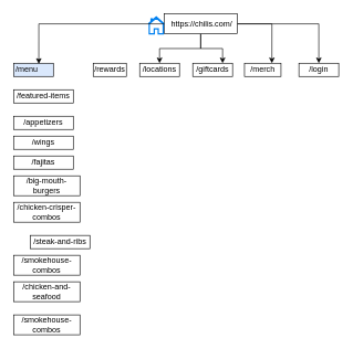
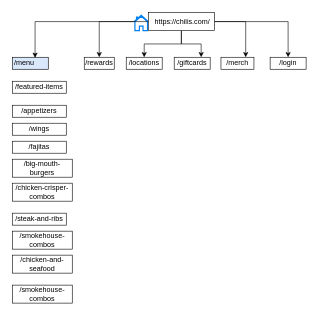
  <mxCell id="0" />
  <mxCell id="1" parent="0" />
  <mxCell id="2" style="edgeStyle=orthogonalEdgeStyle;rounded=0;orthogonalLoop=1;jettySize=auto;html=1;entryX=0.5;entryY=0;entryDx=0;entryDy=0;" edge="1" parent="1" source="7" target="8"><mxGeometry relative="1" as="geometry" /></mxCell>
+ <mxCell id="3" style="edgeStyle=orthogonalEdgeStyle;rounded=0;orthogonalLoop=1;jettySize=auto;html=1;entryX=0.5;entryY=0;entryDx=0;entryDy=0;" edge="1" parent="1" source="7" target="12"><mxGeometry relative="1" as="geometry" /></mxCell>
  <mxCell id="4" value="" style="edgeStyle=orthogonalEdgeStyle;rounded=0;orthogonalLoop=1;jettySize=auto;html=1;" edge="1" parent="1" source="7" target="11"><mxGeometry relative="1" as="geometry" /></mxCell>
  <mxCell id="5" style="edgeStyle=orthogonalEdgeStyle;rounded=0;orthogonalLoop=1;jettySize=auto;html=1;entryX=0.75;entryY=0;entryDx=0;entryDy=0;" edge="1" parent="1" source="7" target="9"><mxGeometry relative="1" as="geometry" /></mxCell>
  <mxCell id="6" style="edgeStyle=orthogonalEdgeStyle;rounded=0;orthogonalLoop=1;jettySize=auto;html=1;entryX=0.75;entryY=0;entryDx=0;entryDy=0;" edge="1" parent="1" source="7" target="10"><mxGeometry relative="1" as="geometry" /></mxCell>
  <mxCell id="7" value="&amp;nbsp;https://chilis.com/" style="rounded=0;whiteSpace=wrap;html=1;" vertex="1" parent="1"><mxGeometry x="247" y="20.5" width="110" height="30" as="geometry" /></mxCell>
  <mxCell id="8" value="/login" style="rounded=0;whiteSpace=wrap;html=1;" vertex="1" parent="1"><mxGeometry x="450" y="95" width="60" height="20" as="geometry" /></mxCell>
  <mxCell id="9" value="/merch" style="rounded=0;whiteSpace=wrap;html=1;" vertex="1" parent="1"><mxGeometry x="368" y="95" width="55" height="20" as="geometry" /></mxCell>
  <mxCell id="10" value="/giftcards" style="rounded=0;whiteSpace=wrap;html=1;" vertex="1" parent="1"><mxGeometry x="290" y="95" width="60" height="20" as="geometry" /></mxCell>
  <mxCell id="11" value="/locations" style="rounded=0;whiteSpace=wrap;html=1;" vertex="1" parent="1"><mxGeometry x="210" y="95" width="60" height="20" as="geometry" /></mxCell>
  <mxCell id="12" value="/rewards" style="rounded=0;whiteSpace=wrap;html=1;" vertex="1" parent="1"><mxGeometry x="140" y="95" width="50" height="20" as="geometry" /></mxCell>
  <mxCell id="13" value="/menu&lt;span style=&quot;white-space: pre;&quot;&gt;&#09;&lt;/span&gt;" style="rounded=0;whiteSpace=wrap;html=1;fillColor=#dae8fc;" vertex="1" parent="1"><mxGeometry x="20" y="95" width="60" height="20" as="geometry" /></mxCell>
  <mxCell id="14" value="/featured-items" style="rounded=0;whiteSpace=wrap;html=1;" vertex="1" parent="1"><mxGeometry x="20" y="135" width="90" height="20" as="geometry" /></mxCell>
  <mxCell id="15" value="" style="html=1;verticalLabelPosition=bottom;align=center;labelBackgroundColor=#ffffff;verticalAlign=top;strokeWidth=2;strokeColor=#0080F0;shadow=0;dashed=0;shape=mxgraph.ios7.icons.home;" vertex="1" parent="1"><mxGeometry x="223" y="25" width="24" height="25.5" as="geometry" /></mxCell>
  <mxCell id="16" value="/fajitas" style="rounded=0;whiteSpace=wrap;html=1;" vertex="1" parent="1"><mxGeometry x="20" y="235" width="90" height="20" as="geometry" /></mxCell>
  <mxCell id="17" value="/appetizers" style="rounded=0;whiteSpace=wrap;html=1;" vertex="1" parent="1"><mxGeometry x="20" y="175" width="90" height="20" as="geometry" /></mxCell>
  <mxCell id="18" value="/wings" style="rounded=0;whiteSpace=wrap;html=1;" vertex="1" parent="1"><mxGeometry x="20" y="205" width="90" height="20" as="geometry" /></mxCell>
  <mxCell id="19" value="/smokehouse-combos" style="rounded=0;whiteSpace=wrap;html=1;" vertex="1" parent="1"><mxGeometry x="20" y="385" width="100" height="30" as="geometry" /></mxCell>
  <mxCell id="20" value="/big-mouth-burgers" style="rounded=0;whiteSpace=wrap;html=1;" vertex="1" parent="1"><mxGeometry x="20" y="265" width="100" height="30" as="geometry" /></mxCell>
- <mxCell id="21" value="/steak-and-ribs" style="rounded=0;whiteSpace=wrap;html=1;" vertex="1" parent="1"><mxGeometry x="45" y="355" width="90" height="20" as="geometry" /></mxCell>
+ <mxCell id="21" value="/steak-and-ribs" style="rounded=0;whiteSpace=wrap;html=1;" vertex="1" parent="1"><mxGeometry x="20" y="355" width="90" height="20" as="geometry" /></mxCell>
  <mxCell id="22" value="/chicken-crisper-combos" style="rounded=0;whiteSpace=wrap;html=1;" vertex="1" parent="1"><mxGeometry x="20" y="305" width="100" height="30" as="geometry" /></mxCell>
  <mxCell id="23" value="/chicken-and-seafood" style="rounded=0;whiteSpace=wrap;html=1;" vertex="1" parent="1"><mxGeometry x="20" y="425" width="100" height="30" as="geometry" /></mxCell>
  <mxCell id="24" value="/smokehouse-combos" style="rounded=0;whiteSpace=wrap;html=1;" vertex="1" parent="1"><mxGeometry x="20" y="475" width="100" height="30" as="geometry" /></mxCell>
  <mxCell id="25" style="edgeStyle=orthogonalEdgeStyle;rounded=0;orthogonalLoop=1;jettySize=auto;html=1;entryX=0.633;entryY=0.05;entryDx=0;entryDy=0;entryPerimeter=0;" edge="1" parent="1" source="7" target="13"><mxGeometry relative="1" as="geometry" /></mxCell>
